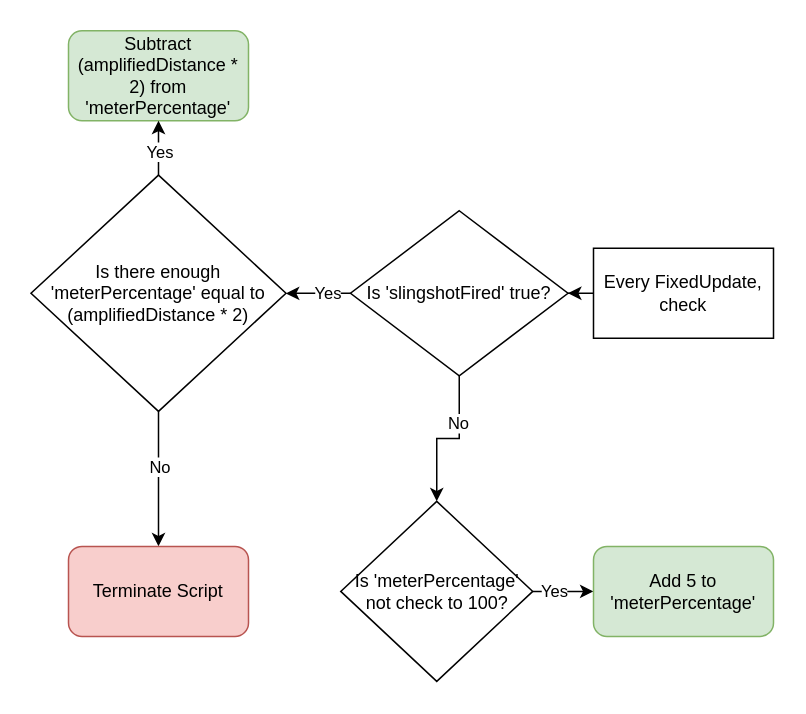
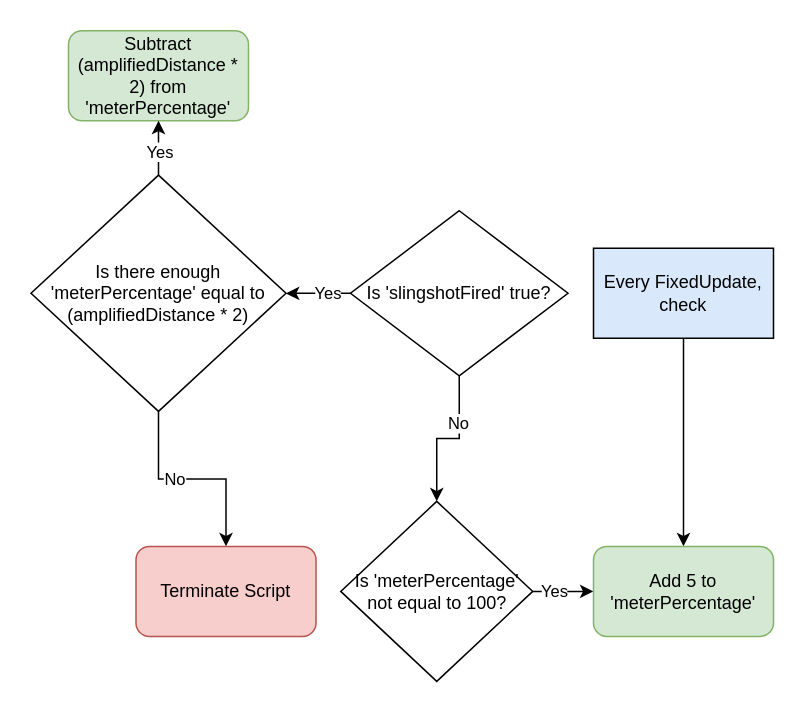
  <mxCell id="0" />
  <mxCell id="1" parent="0" />
- <mxCell id="2" value="" style="edgeStyle=orthogonalEdgeStyle;rounded=0;orthogonalLoop=1;jettySize=auto;html=1;" parent="1" source="3" target="12" edge="1"><mxGeometry relative="1" as="geometry" /></mxCell>
- <mxCell id="3" value="Every FixedUpdate, check" style="rounded=0;whiteSpace=wrap;html=1;" parent="1" vertex="1"><mxGeometry x="395" y="165" width="120" height="60" as="geometry" /></mxCell>
+ <mxCell id="2" value="" style="edgeStyle=orthogonalEdgeStyle;rounded=0;orthogonalLoop=1;jettySize=auto;html=1;" parent="1" source="3" target="7" edge="1"><mxGeometry relative="1" as="geometry" /></mxCell>
+ <mxCell id="3" value="Every FixedUpdate, check" style="rounded=0;whiteSpace=wrap;html=1;fillColor=#dae8fc;" parent="1" vertex="1"><mxGeometry x="395" y="165" width="120" height="60" as="geometry" /></mxCell>
  <mxCell id="4" value="" style="edgeStyle=orthogonalEdgeStyle;rounded=0;orthogonalLoop=1;jettySize=auto;html=1;" parent="1" source="6" target="7" edge="1"><mxGeometry relative="1" as="geometry" /></mxCell>
  <mxCell id="5" value="Yes" style="edgeLabel;html=1;align=center;verticalAlign=middle;resizable=0;points=[];" parent="4" vertex="1" connectable="0"><mxGeometry x="-0.308" relative="1" as="geometry"><mxPoint as="offset" /></mxGeometry></mxCell>
- <mxCell id="6" value="Is 'meterPercentage' not check to 100?" style="rhombus;whiteSpace=wrap;html=1;" parent="1" vertex="1"><mxGeometry x="226.5" y="333.75" width="128" height="120" as="geometry" /></mxCell>
+ <mxCell id="6" value="Is 'meterPercentage' not equal to 100?" style="rhombus;whiteSpace=wrap;html=1;" parent="1" vertex="1"><mxGeometry x="226.5" y="333.75" width="128" height="120" as="geometry" /></mxCell>
  <mxCell id="7" value="Add 5 to 'meterPercentage'" style="rounded=1;whiteSpace=wrap;html=1;fillColor=#d5e8d4;strokeColor=#82b366;" parent="1" vertex="1"><mxGeometry x="395" y="363.75" width="120" height="60" as="geometry" /></mxCell>
  <mxCell id="8" value="" style="edgeStyle=orthogonalEdgeStyle;rounded=0;orthogonalLoop=1;jettySize=auto;html=1;" parent="1" source="12" target="6" edge="1"><mxGeometry relative="1" as="geometry" /></mxCell>
  <mxCell id="9" value="No" style="edgeLabel;html=1;align=center;verticalAlign=middle;resizable=0;points=[];" parent="8" vertex="1" connectable="0"><mxGeometry x="-0.368" y="-1" relative="1" as="geometry"><mxPoint as="offset" /></mxGeometry></mxCell>
  <mxCell id="10" value="" style="edgeStyle=orthogonalEdgeStyle;rounded=0;orthogonalLoop=1;jettySize=auto;html=1;" parent="1" source="12" target="18" edge="1"><mxGeometry relative="1" as="geometry" /></mxCell>
  <mxCell id="11" value="Yes" style="edgeLabel;html=1;align=center;verticalAlign=middle;resizable=0;points=[];" parent="10" vertex="1" connectable="0"><mxGeometry x="-0.25" y="-1" relative="1" as="geometry"><mxPoint as="offset" /></mxGeometry></mxCell>
  <mxCell id="12" value="Is 'slingshotFired' true?" style="rhombus;whiteSpace=wrap;html=1;" parent="1" vertex="1"><mxGeometry x="233" y="140" width="145" height="110" as="geometry" /></mxCell>
  <mxCell id="13" value="Subtract (amplifiedDistance * 2) from 'meterPercentage'" style="rounded=1;whiteSpace=wrap;html=1;fillColor=#d5e8d4;strokeColor=#82b366;" parent="1" vertex="1"><mxGeometry x="45" y="20" width="120" height="60" as="geometry" /></mxCell>
  <mxCell id="14" value="" style="edgeStyle=orthogonalEdgeStyle;rounded=0;orthogonalLoop=1;jettySize=auto;html=1;" parent="1" source="18" target="13" edge="1"><mxGeometry relative="1" as="geometry" /></mxCell>
  <mxCell id="15" value="Yes" style="edgeLabel;html=1;align=center;verticalAlign=middle;resizable=0;points=[];" parent="14" vertex="1" connectable="0"><mxGeometry x="-0.283" relative="1" as="geometry"><mxPoint as="offset" /></mxGeometry></mxCell>
  <mxCell id="16" value="" style="edgeStyle=orthogonalEdgeStyle;rounded=0;orthogonalLoop=1;jettySize=auto;html=1;" edge="1" parent="1" source="18" target="19"><mxGeometry relative="1" as="geometry" /></mxCell>
  <mxCell id="17" value="No" style="edgeLabel;html=1;align=center;verticalAlign=middle;resizable=0;points=[];" vertex="1" connectable="0" parent="16"><mxGeometry x="-0.175" relative="1" as="geometry"><mxPoint as="offset" /></mxGeometry></mxCell>
  <mxCell id="18" value="Is there enough 'meterPercentage' equal to (amplifiedDistance * 2)" style="rhombus;whiteSpace=wrap;html=1;" parent="1" vertex="1"><mxGeometry x="20" y="116.25" width="170" height="157.5" as="geometry" /></mxCell>
- <mxCell id="19" value="Terminate Script" style="rounded=1;whiteSpace=wrap;html=1;fillColor=#f8cecc;strokeColor=#b85450;" vertex="1" parent="1"><mxGeometry x="45" y="363.75" width="120" height="60" as="geometry" /></mxCell>
+ <mxCell id="19" value="Terminate Script" style="rounded=1;whiteSpace=wrap;html=1;fillColor=#f8cecc;strokeColor=#b85450;" vertex="1" parent="1"><mxGeometry x="90" y="363.75" width="120" height="60" as="geometry" /></mxCell>
